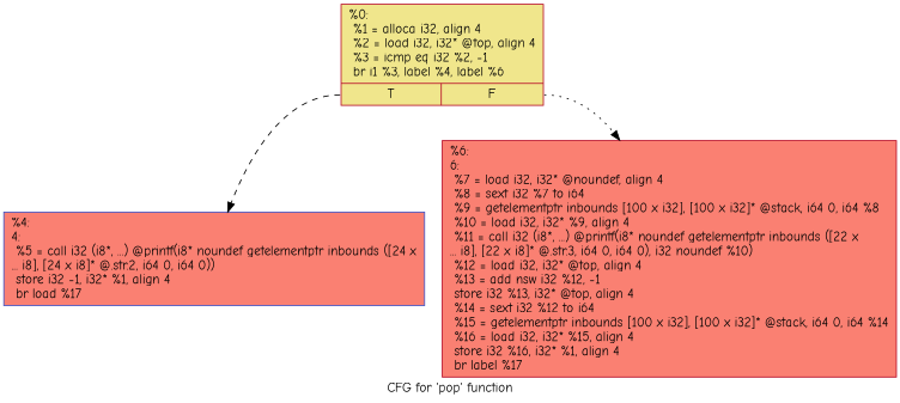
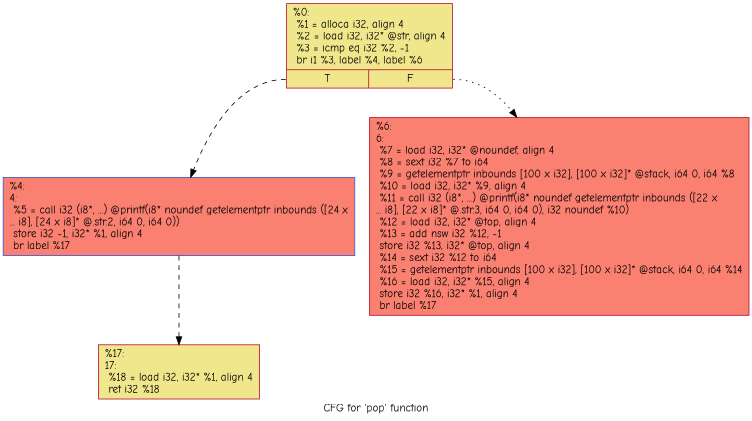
  digraph {
    fontname="Comic Neue"
    label="CFG for 'pop' function"
    node [color="#b70d28ff" fillcolor=khaki fontname="Comic Neue" shape=record style=filled]
    edge [fontname="Comic Neue" style=dashed]
-   n1 [label="{%0:\l  %1 = alloca i32, align 4\l  %2 = load i32, i32* @top, align 4\l  %3 = icmp eq i32 %2, -1\l  br i1 %3, label %4, label %6\l|{<s0>T|<s1>F}}"]
-   n2 [color="#3d50c3ff" fillcolor=salmon label="{%4:\l4:                                                \l  %5 = call i32 (i8*, ...) @printf(i8* noundef getelementptr inbounds ([24 x\l... i8], [24 x i8]* @.str.2, i64 0, i64 0))\l  store i32 -1, i32* %1, align 4\l  br load %17\l}"]
+   n1 [label="{%0:\l  %1 = alloca i32, align 4\l  %2 = load i32, i32* @str, align 4\l  %3 = icmp eq i32 %2, -1\l  br i1 %3, label %4, label %6\l|{<s0>T|<s1>F}}"]
+   n2 [color="#3d50c3ff" fillcolor=salmon label="{%4:\l4:                                                \l  %5 = call i32 (i8*, ...) @printf(i8* noundef getelementptr inbounds ([24 x\l... i8], [24 x i8]* @.str.2, i64 0, i64 0))\l  store i32 -1, i32* %1, align 4\l  br label %17\l}"]
    n3 [fillcolor=salmon label="{%6:\l6:                                                \l  %7 = load i32, i32* @noundef, align 4\l  %8 = sext i32 %7 to i64\l  %9 = getelementptr inbounds [100 x i32], [100 x i32]* @stack, i64 0, i64 %8\l  %10 = load i32, i32* %9, align 4\l  %11 = call i32 (i8*, ...) @printf(i8* noundef getelementptr inbounds ([22 x\l... i8], [22 x i8]* @.str.3, i64 0, i64 0), i32 noundef %10)\l  %12 = load i32, i32* @top, align 4\l  %13 = add nsw i32 %12, -1\l  store i32 %13, i32* @top, align 4\l  %14 = sext i32 %12 to i64\l  %15 = getelementptr inbounds [100 x i32], [100 x i32]* @stack, i64 0, i64 %14\l  %16 = load i32, i32* %15, align 4\l  store i32 %16, i32* %1, align 4\l  br label %17\l}"]
+   n4 [label="{%17:\l17:                                               \l  %18 = load i32, i32* %1, align 4\l  ret i32 %18\l}"]
    n1 -> n2 [tailport=s0]
    n1 -> n3 [style=dotted tailport=s1]
+   n2 -> n4
  }
